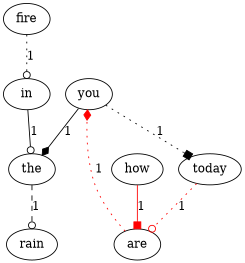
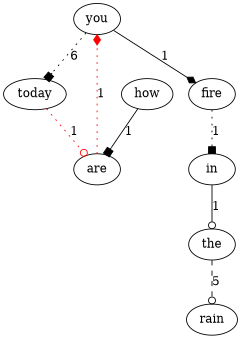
  digraph {
    edge [arrowhead=odot color=black style=dotted]
    n1 [label=the]
    n2 [label=rain]
    n3 [label=how]
    n4 [label=are]
    n5 [label=you]
    n6 [label=today]
    n7 [label=fire]
    n8 [label=in]
-   n1 -> n2 [label=1 style=dashed]
-   n3 -> n4 [arrowhead=box color=red label=1 style=solid]
+   n1 -> n2 [label=5 style=dashed]
+   n3 -> n4 [arrowhead=box label=1 style=solid]
    n4 -> n5 [arrowhead=diamond color=red label=1]
-   n5 -> n6 [arrowhead=box label=1]
-   n5 -> n1 [arrowhead=diamond label=1 style=solid]
+   n5 -> n6 [arrowhead=box label=6]
+   n5 -> n7 [arrowhead=diamond label=1 style=solid]
    n6 -> n4 [color=red label=1]
-   n7 -> n8 [label=1]
+   n7 -> n8 [arrowhead=box label=1]
    n8 -> n1 [label=1 style=solid]
  }
